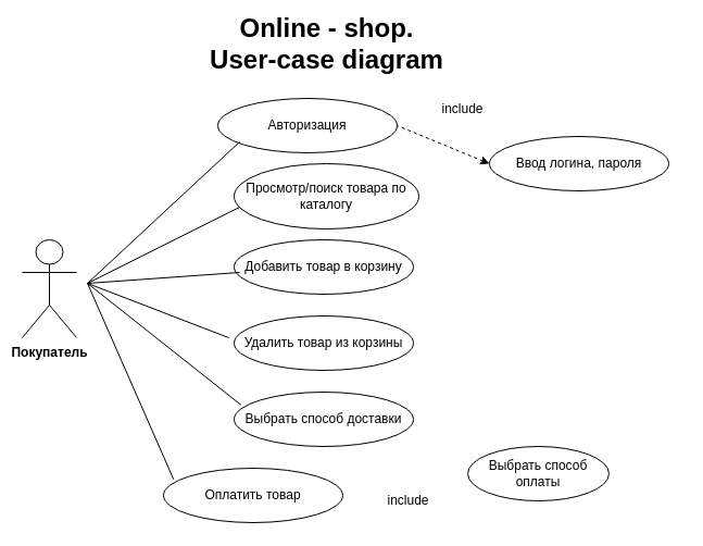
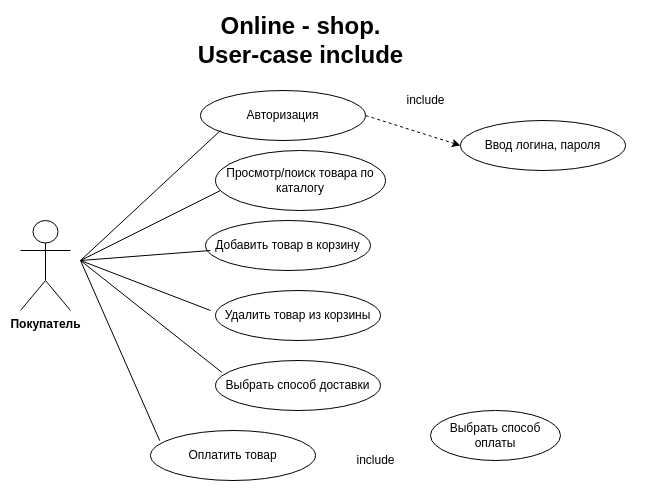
  <mxCell id="0" />
  <mxCell id="1" parent="0" />
  <mxCell id="2" value="&lt;b&gt;Покупатель&lt;/b&gt;" style="shape=umlActor;verticalLabelPosition=bottom;verticalAlign=top;html=1;outlineConnect=0;" parent="1" vertex="1"><mxGeometry x="20" y="220" width="50" height="90" as="geometry" /></mxCell>
  <mxCell id="3" value="Просмотр/поиск товара по каталогу" style="ellipse;whiteSpace=wrap;html=1;" parent="1" vertex="1"><mxGeometry x="215" y="150" width="170" height="60" as="geometry" /></mxCell>
- <mxCell id="4" value="&lt;font style=&quot;font-size: 24px&quot;&gt;&lt;b&gt;Online - shop. &lt;br&gt;User-case diagram&lt;/b&gt;&lt;/font&gt;" style="text;html=1;align=center;verticalAlign=middle;resizable=0;points=[];autosize=1;" parent="1" vertex="1"><mxGeometry x="185" y="20" width="230" height="40" as="geometry" /></mxCell>
+ <mxCell id="4" value="&lt;font style=&quot;font-size: 24px&quot;&gt;&lt;b&gt;Online - shop. &lt;br&gt;User-case include&lt;/b&gt;&lt;/font&gt;" style="text;html=1;align=center;verticalAlign=middle;resizable=0;points=[];autosize=1;" parent="1" vertex="1"><mxGeometry x="185" y="20" width="230" height="40" as="geometry" /></mxCell>
  <mxCell id="5" value="Авторизация" style="ellipse;whiteSpace=wrap;html=1;" parent="1" vertex="1"><mxGeometry x="200" y="90" width="165" height="50" as="geometry" /></mxCell>
- <mxCell id="6" value="Добавить товар в корзину" style="ellipse;whiteSpace=wrap;html=1;" parent="1" vertex="1"><mxGeometry x="215" y="220" width="165" height="50" as="geometry" /></mxCell>
+ <mxCell id="6" value="Добавить товар в корзину" style="ellipse;whiteSpace=wrap;html=1;" parent="1" vertex="1"><mxGeometry x="205" y="220" width="165" height="50" as="geometry" /></mxCell>
  <mxCell id="7" value="Оплатить товар" style="ellipse;whiteSpace=wrap;html=1;" parent="1" vertex="1"><mxGeometry x="150" y="430" width="165" height="50" as="geometry" /></mxCell>
  <mxCell id="8" value="Выбрать способ доставки" style="ellipse;whiteSpace=wrap;html=1;" parent="1" vertex="1"><mxGeometry x="215" y="360" width="165" height="50" as="geometry" /></mxCell>
- <mxCell id="9" value="Ввод логина, пароля" style="ellipse;whiteSpace=wrap;html=1;" parent="1" vertex="1"><mxGeometry x="450" y="125" width="165" height="50" as="geometry" /></mxCell>
+ <mxCell id="9" value="Ввод логина, пароля" style="ellipse;whiteSpace=wrap;html=1;" parent="1" vertex="1"><mxGeometry x="460" y="120" width="165" height="50" as="geometry" /></mxCell>
  <mxCell id="10" value="Удалить товар из корзины" style="ellipse;whiteSpace=wrap;html=1;" parent="1" vertex="1"><mxGeometry x="215" y="290" width="165" height="50" as="geometry" /></mxCell>
  <mxCell id="11" value="" style="endArrow=none;html=1;" edge="1" parent="1"><mxGeometry width="50" height="50" relative="1" as="geometry"><mxPoint x="80" y="260" as="sourcePoint" /><mxPoint x="220" y="130" as="targetPoint" /></mxGeometry></mxCell>
  <mxCell id="12" value="" style="endArrow=none;html=1;entryX=0.029;entryY=0.667;entryDx=0;entryDy=0;entryPerimeter=0;" edge="1" parent="1" target="3"><mxGeometry width="50" height="50" relative="1" as="geometry"><mxPoint x="80" y="260" as="sourcePoint" /><mxPoint x="210" y="190" as="targetPoint" /></mxGeometry></mxCell>
  <mxCell id="13" value="" style="endArrow=none;html=1;entryX=0.03;entryY=0.6;entryDx=0;entryDy=0;entryPerimeter=0;" edge="1" parent="1" target="6"><mxGeometry width="50" height="50" relative="1" as="geometry"><mxPoint x="80" y="260" as="sourcePoint" /><mxPoint x="210" y="250" as="targetPoint" /></mxGeometry></mxCell>
  <mxCell id="14" value="" style="endArrow=none;html=1;" edge="1" parent="1"><mxGeometry width="50" height="50" relative="1" as="geometry"><mxPoint x="80" y="260" as="sourcePoint" /><mxPoint x="210" y="310" as="targetPoint" /><Array as="points" /></mxGeometry></mxCell>
  <mxCell id="15" value="" style="endArrow=none;html=1;entryX=0.038;entryY=0.236;entryDx=0;entryDy=0;entryPerimeter=0;" edge="1" parent="1" target="8"><mxGeometry width="50" height="50" relative="1" as="geometry"><mxPoint x="80" y="260" as="sourcePoint" /><mxPoint x="210" y="370" as="targetPoint" /></mxGeometry></mxCell>
  <mxCell id="16" value="" style="endArrow=none;html=1;exitX=0.056;exitY=0.204;exitDx=0;exitDy=0;exitPerimeter=0;" edge="1" parent="1" source="7"><mxGeometry width="50" height="50" relative="1" as="geometry"><mxPoint x="100" y="430" as="sourcePoint" /><mxPoint x="80" y="260" as="targetPoint" /></mxGeometry></mxCell>
  <mxCell id="17" value="" style="endArrow=none;dashed=1;html=1;startArrow=classic;startFill=1;entryX=1;entryY=0.5;entryDx=0;entryDy=0;exitX=0;exitY=0.5;exitDx=0;exitDy=0;" edge="1" parent="1" source="9" target="5"><mxGeometry width="50" height="50" relative="1" as="geometry"><mxPoint x="500" y="240" as="sourcePoint" /><mxPoint x="550" y="190" as="targetPoint" /></mxGeometry></mxCell>
  <mxCell id="18" value="include" style="text;html=1;align=center;verticalAlign=middle;resizable=0;points=[];autosize=1;" vertex="1" parent="1"><mxGeometry x="400" y="90" width="50" height="20" as="geometry" /></mxCell>
  <mxCell id="19" value="Выбрать способ оплаты" style="ellipse;whiteSpace=wrap;html=1;" vertex="1" parent="1"><mxGeometry x="430" y="410" width="130" height="50" as="geometry" /></mxCell>
  <mxCell id="20" value="include" style="text;html=1;align=center;verticalAlign=middle;resizable=0;points=[];autosize=1;" vertex="1" parent="1"><mxGeometry x="350" y="450" width="50" height="20" as="geometry" /></mxCell>
